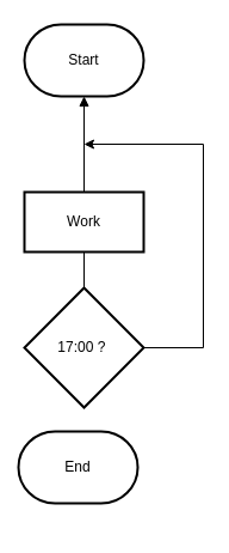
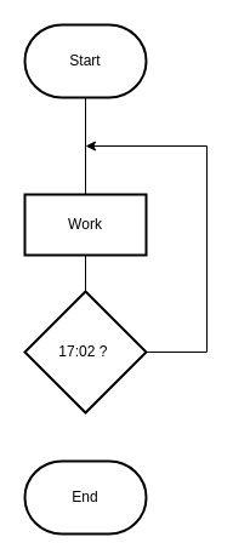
  <mxCell id="0" />
  <mxCell id="1" parent="0" />
  <mxCell id="2" value="Start" style="strokeWidth=2;html=1;shape=mxgraph.flowchart.terminator;whiteSpace=wrap;" parent="1" vertex="1"><mxGeometry x="20" y="20" width="100" height="60" as="geometry" /></mxCell>
- <mxCell id="3" value="End" style="strokeWidth=2;html=1;shape=mxgraph.flowchart.terminator;whiteSpace=wrap;" parent="1" vertex="1"><mxGeometry x="15" y="360" width="100" height="60" as="geometry" /></mxCell>
+ <mxCell id="3" value="End" style="strokeWidth=2;html=1;shape=mxgraph.flowchart.terminator;whiteSpace=wrap;" parent="1" vertex="1"><mxGeometry x="20" y="380" width="100" height="60" as="geometry" /></mxCell>
  <mxCell id="4" value="Work" style="whiteSpace=wrap;html=1;absoluteArcSize=1;arcSize=14;strokeWidth=2;rounded=0;" parent="1" vertex="1"><mxGeometry x="20" y="160" width="100" height="50" as="geometry" /></mxCell>
- <mxCell id="5" value="17:00 ?&amp;nbsp;" style="strokeWidth=2;html=1;shape=mxgraph.flowchart.decision;whiteSpace=wrap;" parent="1" vertex="1"><mxGeometry x="20" y="240" width="100" height="100" as="geometry" /></mxCell>
- <mxCell id="6" value="" style="endArrow=block;html=1;rounded=0;entryX=0.5;entryY=1;entryDx=0;entryDy=0;entryPerimeter=0;exitX=0.5;exitY=0;exitDx=0;exitDy=0;" parent="1" source="4" target="2" edge="1"><mxGeometry width="50" height="50" relative="1" as="geometry"><mxPoint x="170" y="180" as="sourcePoint" /><mxPoint x="220" y="130" as="targetPoint" /></mxGeometry></mxCell>
+ <mxCell id="5" value="17:02 ?&amp;nbsp;" style="strokeWidth=2;html=1;shape=mxgraph.flowchart.decision;whiteSpace=wrap;" parent="1" vertex="1"><mxGeometry x="20" y="240" width="100" height="100" as="geometry" /></mxCell>
+ <mxCell id="6" value="" style="endArrow=none;html=1;rounded=0;entryX=0.5;entryY=1;entryDx=0;entryDy=0;entryPerimeter=0;exitX=0.5;exitY=0;exitDx=0;exitDy=0;" parent="1" source="4" target="2" edge="1"><mxGeometry width="50" height="50" relative="1" as="geometry"><mxPoint x="170" y="180" as="sourcePoint" /><mxPoint x="220" y="130" as="targetPoint" /></mxGeometry></mxCell>
  <mxCell id="7" value="" style="endArrow=none;html=1;rounded=0;entryX=0.5;entryY=1;entryDx=0;entryDy=0;exitX=0.5;exitY=0;exitDx=0;exitDy=0;exitPerimeter=0;" parent="1" source="5" target="4" edge="1"><mxGeometry width="50" height="50" relative="1" as="geometry"><mxPoint x="230" y="430" as="sourcePoint" /><mxPoint x="280" y="380" as="targetPoint" /></mxGeometry></mxCell>
  <mxCell id="8" value="" style="endArrow=none;html=1;rounded=0;exitX=1;exitY=0.5;exitDx=0;exitDy=0;exitPerimeter=0;" parent="1" source="5" edge="1"><mxGeometry width="50" height="50" relative="1" as="geometry"><mxPoint x="230" y="430" as="sourcePoint" /><mxPoint x="170" y="290" as="targetPoint" /></mxGeometry></mxCell>
  <mxCell id="9" value="" style="endArrow=none;html=1;rounded=0;" parent="1" edge="1"><mxGeometry width="50" height="50" relative="1" as="geometry"><mxPoint x="170" y="120" as="sourcePoint" /><mxPoint x="170" y="290" as="targetPoint" /></mxGeometry></mxCell>
  <mxCell id="10" value="" style="endArrow=classic;html=1;rounded=0;" parent="1" edge="1"><mxGeometry width="50" height="50" relative="1" as="geometry"><mxPoint x="170" y="120" as="sourcePoint" /><mxPoint x="70" y="120" as="targetPoint" /></mxGeometry></mxCell>
